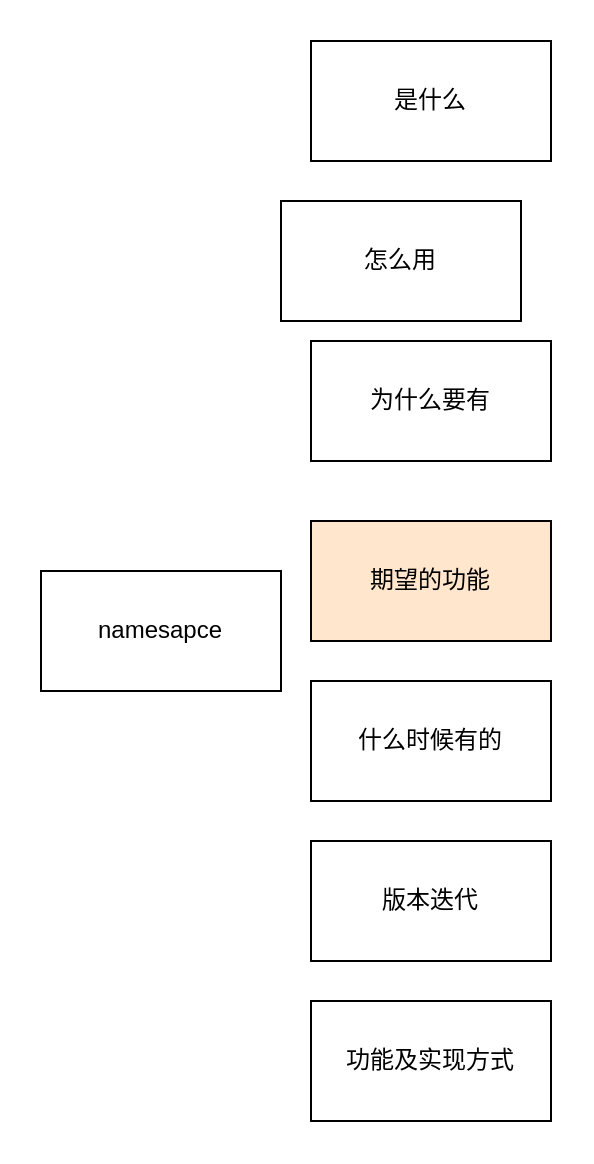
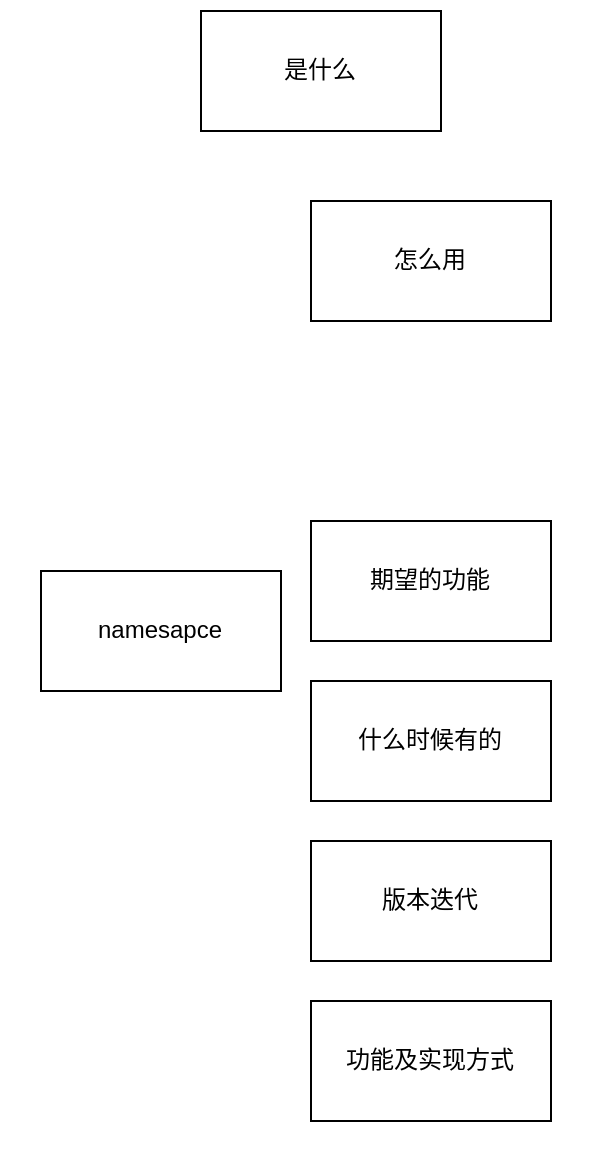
  <mxCell id="0" />
  <mxCell id="1" parent="0" />
  <mxCell id="2" value="namesapce" style="rounded=0;whiteSpace=wrap;html=1;" vertex="1" parent="1"><mxGeometry x="20" y="285" width="120" height="60" as="geometry" /></mxCell>
- <mxCell id="3" value="为什么要有" style="rounded=0;whiteSpace=wrap;html=1;" vertex="1" parent="1"><mxGeometry x="155" y="170" width="120" height="60" as="geometry" /></mxCell>
  <mxCell id="4" value="什么时候有的" style="rounded=0;whiteSpace=wrap;html=1;" vertex="1" parent="1"><mxGeometry x="155" y="340" width="120" height="60" as="geometry" /></mxCell>
  <mxCell id="5" value="版本迭代" style="rounded=0;whiteSpace=wrap;html=1;" vertex="1" parent="1"><mxGeometry x="155" y="420" width="120" height="60" as="geometry" /></mxCell>
- <mxCell id="6" value="期望的功能" style="rounded=0;whiteSpace=wrap;html=1;fillColor=#ffe6cc;" vertex="1" parent="1"><mxGeometry x="155" y="260" width="120" height="60" as="geometry" /></mxCell>
+ <mxCell id="6" value="期望的功能" style="rounded=0;whiteSpace=wrap;html=1;" vertex="1" parent="1"><mxGeometry x="155" y="260" width="120" height="60" as="geometry" /></mxCell>
  <mxCell id="7" value="功能及实现方式" style="rounded=0;whiteSpace=wrap;html=1;" vertex="1" parent="1"><mxGeometry x="155" y="500" width="120" height="60" as="geometry" /></mxCell>
- <mxCell id="8" value="是什么" style="rounded=0;whiteSpace=wrap;html=1;" vertex="1" parent="1"><mxGeometry x="155" y="20" width="120" height="60" as="geometry" /></mxCell>
- <mxCell id="9" value="怎么用" style="rounded=0;whiteSpace=wrap;html=1;" vertex="1" parent="1"><mxGeometry x="140" y="100" width="120" height="60" as="geometry" /></mxCell>
+ <mxCell id="8" value="是什么" style="rounded=0;whiteSpace=wrap;html=1;" vertex="1" parent="1"><mxGeometry x="100" y="5" width="120" height="60" as="geometry" /></mxCell>
+ <mxCell id="9" value="怎么用" style="rounded=0;whiteSpace=wrap;html=1;" vertex="1" parent="1"><mxGeometry x="155" y="100" width="120" height="60" as="geometry" /></mxCell>
